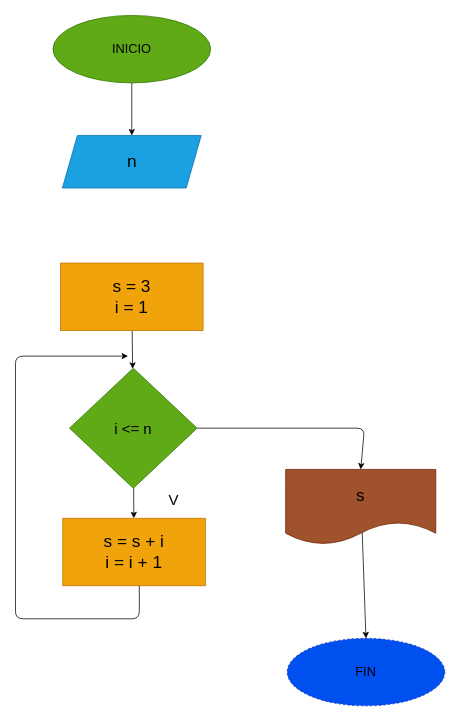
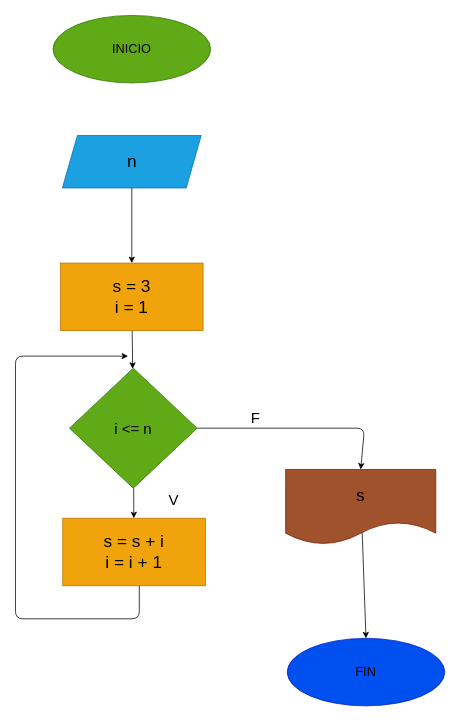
  <mxCell id="0" />
  <mxCell id="1" parent="0" />
- <mxCell id="2" style="edgeStyle=none;html=1;fontSize=17;" parent="1" source="3" target="5" edge="1"><mxGeometry relative="1" as="geometry" /></mxCell>
  <mxCell id="3" value="&lt;p style=&quot;line-height: 90%; font-size: 17px;&quot;&gt;&lt;font color=&quot;#000000&quot;&gt;INICIO&lt;/font&gt;&lt;/p&gt;" style="ellipse;whiteSpace=wrap;html=1;fillColor=#60a917;fontColor=#ffffff;strokeColor=#2D7600;" parent="1" vertex="1"><mxGeometry x="70" y="20" width="210" height="90" as="geometry" /></mxCell>
+ <mxCell id="4" style="edgeStyle=none;html=1;entryX=0.5;entryY=0;entryDx=0;entryDy=0;fontSize=23;" parent="1" source="5" target="7" edge="1"><mxGeometry relative="1" as="geometry" /></mxCell>
  <mxCell id="5" value="&lt;font color=&quot;#000000&quot; style=&quot;font-size: 23px;&quot;&gt;n&lt;/font&gt;" style="shape=parallelogram;perimeter=parallelogramPerimeter;whiteSpace=wrap;html=1;fixedSize=1;fontSize=17;fillColor=#1ba1e2;fontColor=#ffffff;strokeColor=#006EAF;" parent="1" vertex="1"><mxGeometry x="82.5" y="180" width="185" height="70" as="geometry" /></mxCell>
  <mxCell id="6" style="edgeStyle=none;html=1;fontSize=20;" edge="1" parent="1" source="7" target="13"><mxGeometry relative="1" as="geometry" /></mxCell>
  <mxCell id="7" value="s = 3&lt;br&gt;i = 1" style="rounded=0;whiteSpace=wrap;html=1;fontSize=23;fillColor=#f0a30a;fontColor=#000000;strokeColor=#BD7000;" parent="1" vertex="1"><mxGeometry x="80" y="350" width="190" height="90" as="geometry" /></mxCell>
  <mxCell id="8" value="&lt;font color=&quot;#000000&quot;&gt;s&lt;/font&gt;" style="shape=document;whiteSpace=wrap;html=1;boundedLbl=1;fontSize=23;fillColor=#a0522d;fontColor=#ffffff;strokeColor=#6D1F00;" parent="1" vertex="1"><mxGeometry x="380" y="625" width="200" height="100" as="geometry" /></mxCell>
- <mxCell id="9" value="&lt;p style=&quot;line-height: 90%; font-size: 17px;&quot;&gt;&lt;font color=&quot;#000000&quot;&gt;FIN&lt;/font&gt;&lt;/p&gt;" style="ellipse;whiteSpace=wrap;html=1;fillColor=#0050ef;fontColor=#ffffff;strokeColor=#001DBC;dashed=1;" parent="1" vertex="1"><mxGeometry x="382" y="850" width="210" height="90" as="geometry" /></mxCell>
+ <mxCell id="9" value="&lt;p style=&quot;line-height: 90%; font-size: 17px;&quot;&gt;&lt;font color=&quot;#000000&quot;&gt;FIN&lt;/font&gt;&lt;/p&gt;" style="ellipse;whiteSpace=wrap;html=1;fillColor=#0050ef;fontColor=#ffffff;strokeColor=#001DBC;" parent="1" vertex="1"><mxGeometry x="382" y="850" width="210" height="90" as="geometry" /></mxCell>
  <mxCell id="10" value="" style="endArrow=classic;html=1;fontSize=23;entryX=0.5;entryY=0;entryDx=0;entryDy=0;exitX=0.51;exitY=0.84;exitDx=0;exitDy=0;exitPerimeter=0;" parent="1" source="8" target="9" edge="1"><mxGeometry width="50" height="50" relative="1" as="geometry"><mxPoint x="220" y="630" as="sourcePoint" /><mxPoint x="270" y="580" as="targetPoint" /></mxGeometry></mxCell>
  <mxCell id="11" style="edgeStyle=none;html=1;fontSize=20;" edge="1" parent="1" source="13" target="14"><mxGeometry relative="1" as="geometry" /></mxCell>
  <mxCell id="12" style="edgeStyle=none;html=1;entryX=0.5;entryY=0;entryDx=0;entryDy=0;fontSize=20;fontColor=#000000;" edge="1" parent="1" source="13" target="8"><mxGeometry relative="1" as="geometry"><Array as="points"><mxPoint x="485" y="570" /></Array></mxGeometry></mxCell>
  <mxCell id="13" value="&lt;font color=&quot;#000000&quot; style=&quot;font-size: 20px;&quot;&gt;i &amp;lt;= n&lt;/font&gt;" style="rhombus;whiteSpace=wrap;html=1;fillColor=#60a917;fontColor=#ffffff;strokeColor=#2D7600;" vertex="1" parent="1"><mxGeometry x="92" y="490" width="170" height="160" as="geometry" /></mxCell>
  <mxCell id="14" value="s = s + i&lt;br&gt;i = i + 1" style="rounded=0;whiteSpace=wrap;html=1;fontSize=23;fillColor=#f0a30a;fontColor=#000000;strokeColor=#BD7000;" vertex="1" parent="1"><mxGeometry x="83" y="690" width="190" height="90" as="geometry" /></mxCell>
  <mxCell id="15" value="" style="endArrow=classic;html=1;fontSize=20;" edge="1" parent="1"><mxGeometry width="50" height="50" relative="1" as="geometry"><mxPoint x="185" y="780" as="sourcePoint" /><mxPoint x="170" y="474" as="targetPoint" /><Array as="points"><mxPoint x="185" y="824" /><mxPoint x="20" y="824" /><mxPoint x="20" y="474" /></Array></mxGeometry></mxCell>
  <mxCell id="16" value="&lt;font color=&quot;#000000&quot;&gt;V&lt;/font&gt;" style="text;html=1;strokeColor=none;fillColor=none;align=center;verticalAlign=middle;whiteSpace=wrap;rounded=0;fontSize=20;" vertex="1" parent="1"><mxGeometry x="201" y="650" width="60" height="30" as="geometry" /></mxCell>
+ <mxCell id="17" value="&lt;font color=&quot;#000000&quot;&gt;F&lt;/font&gt;" style="text;html=1;strokeColor=none;fillColor=none;align=center;verticalAlign=middle;whiteSpace=wrap;rounded=0;fontSize=20;" vertex="1" parent="1"><mxGeometry x="310" y="540" width="60" height="30" as="geometry" /></mxCell>
